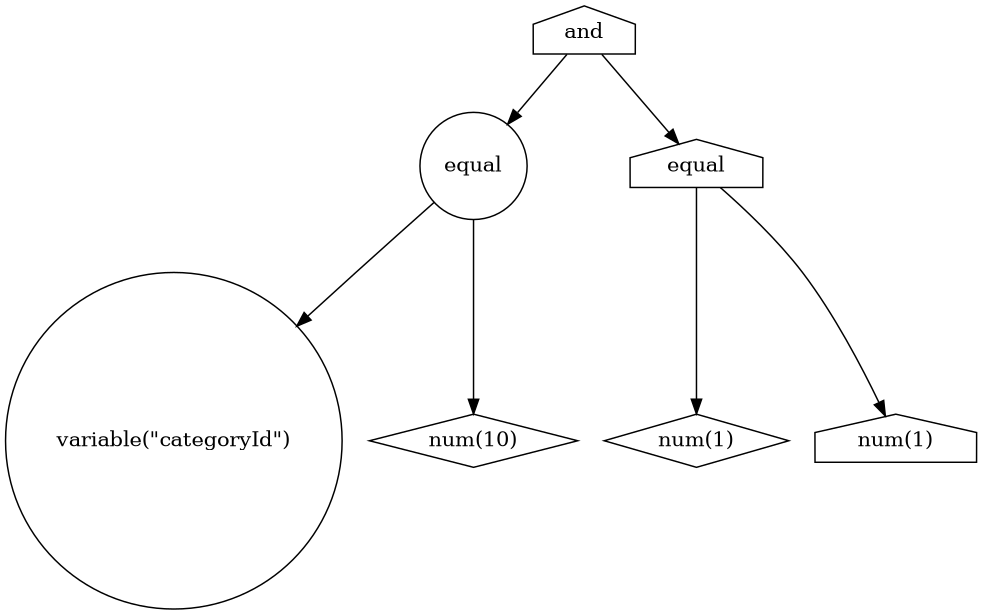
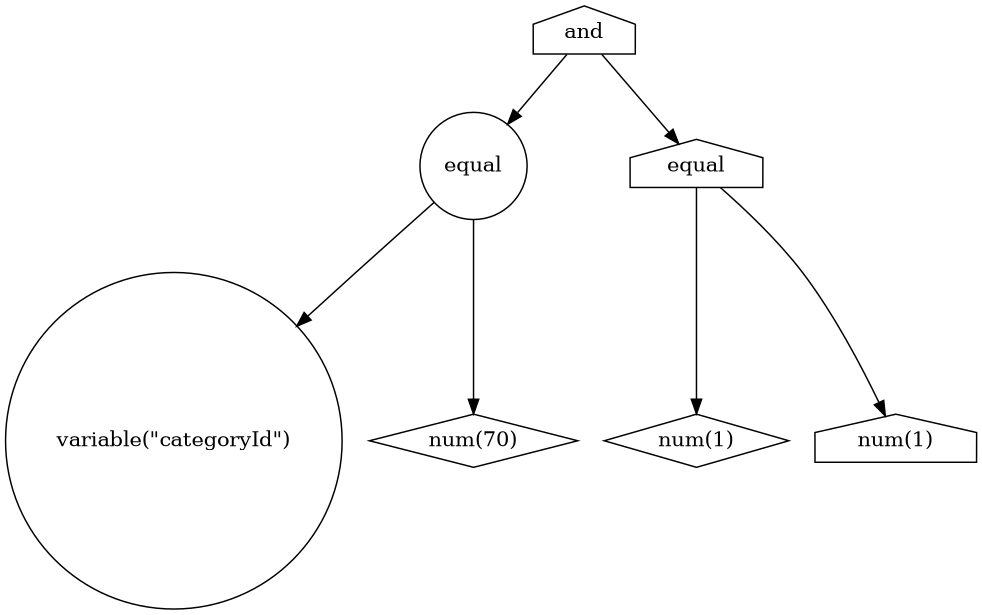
  digraph {
    node [shape=house]
    n1 [label=and]
    n2 [label=equal shape=circle]
    n3 [label=equal]
    n4 [label="variable(\"categoryId\")" shape=circle]
-   n5 [label="num(10)" shape=diamond]
+   n5 [label="num(70)" shape=diamond]
    n6 [label="num(1)" shape=diamond]
    n7 [label="num(1)"]
    n1 -> n2
    n1 -> n3
    n2 -> n4
    n2 -> n5
    n3 -> n6
    n3 -> n7
  }
